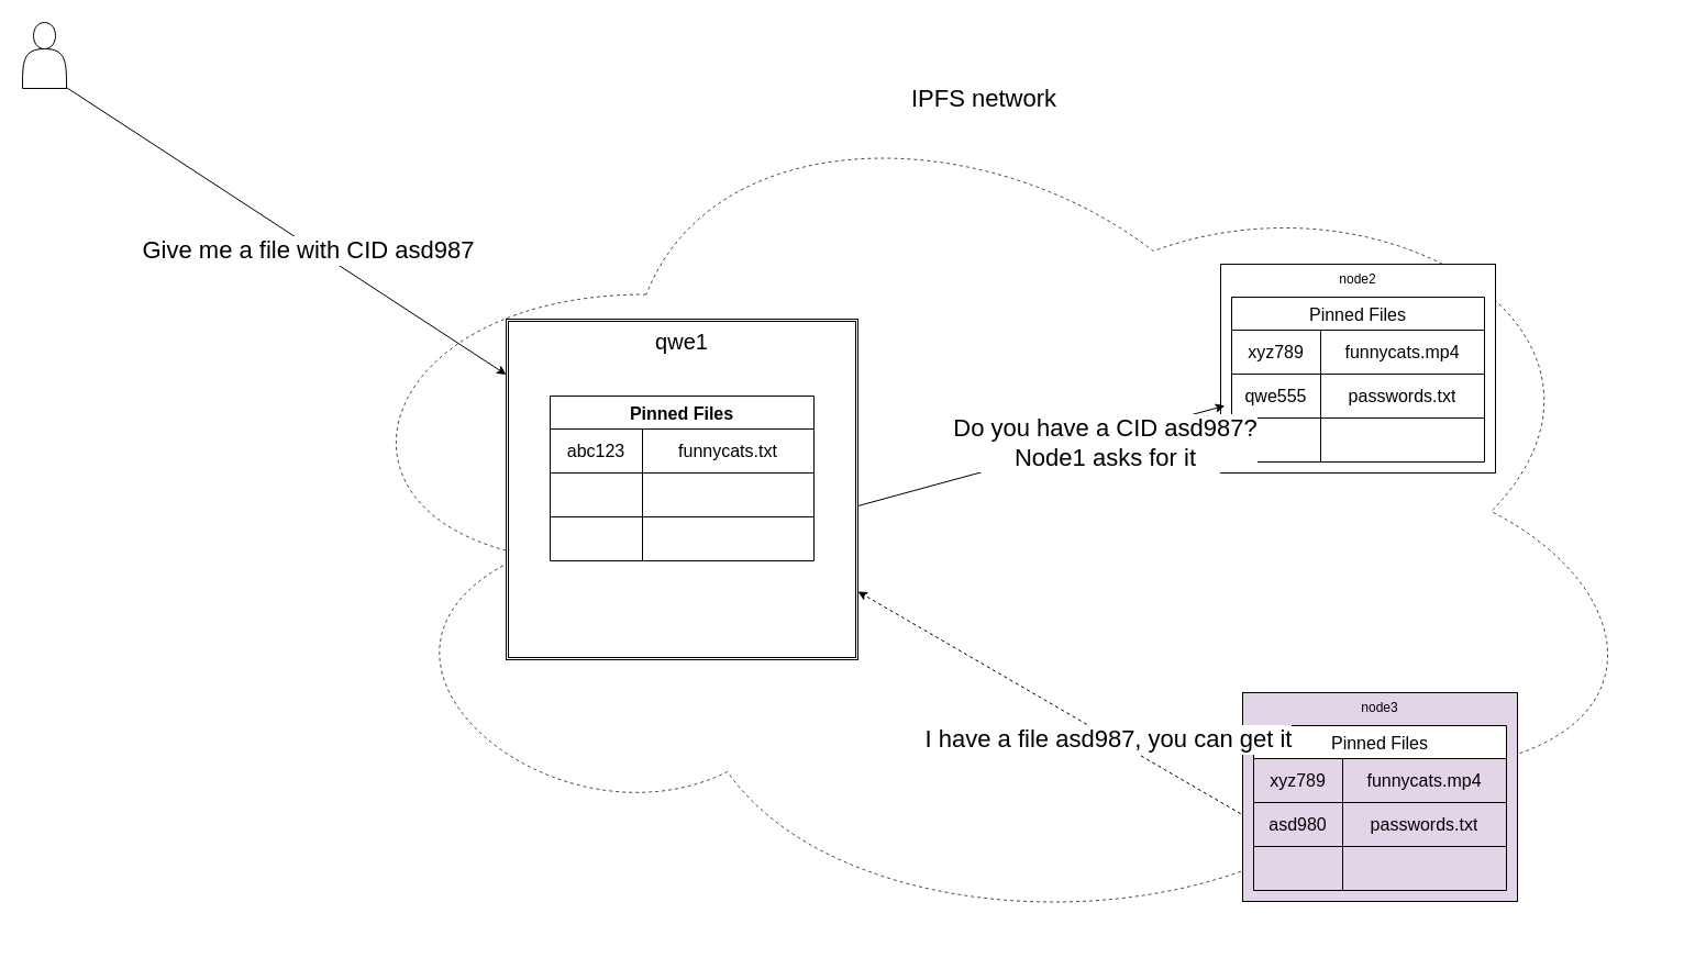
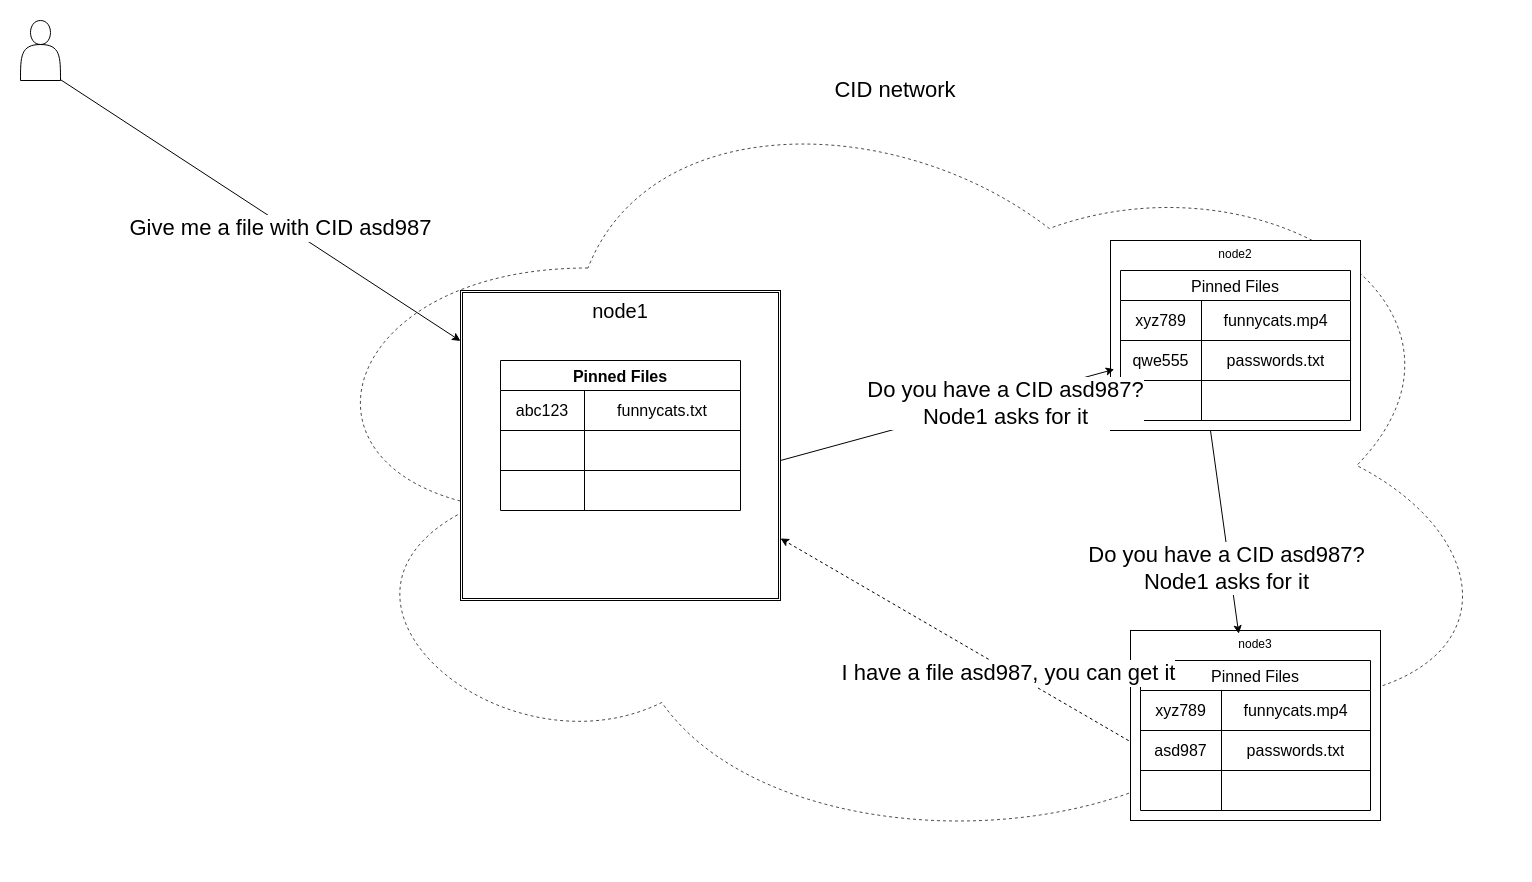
  <mxCell id="0" />
  <mxCell id="1" parent="0" />
- <mxCell id="2" value="IPFS network" style="ellipse;shape=cloud;whiteSpace=wrap;html=1;fontSize=22;verticalAlign=top;align=center;opacity=70;dashed=1;" parent="1" vertex="1"><mxGeometry x="280" width="1230" height="790" as="geometry" y="70" /></mxCell>
- <mxCell id="3" value="qwe1" style="shape=ext;double=1;rounded=0;whiteSpace=wrap;html=1;fontSize=20;verticalAlign=top;" parent="1" vertex="1"><mxGeometry x="460" y="290" width="320" height="310" as="geometry" /></mxCell>
+ <mxCell id="2" value="CID network" style="ellipse;shape=cloud;whiteSpace=wrap;html=1;fontSize=22;verticalAlign=top;align=center;opacity=70;dashed=1;" parent="1" vertex="1"><mxGeometry x="280" width="1230" height="790" as="geometry" y="70" /></mxCell>
+ <mxCell id="3" value="node1" style="shape=ext;double=1;rounded=0;whiteSpace=wrap;html=1;fontSize=20;verticalAlign=top;" parent="1" vertex="1"><mxGeometry x="460" y="290" width="320" height="310" as="geometry" /></mxCell>
  <mxCell id="4" value="Pinned Files" style="shape=table;startSize=30;container=1;collapsible=0;childLayout=tableLayout;strokeColor=default;fontSize=16;align=center;fontStyle=1" parent="1" vertex="1"><mxGeometry x="500" y="360" width="240" height="150" as="geometry" /></mxCell>
  <mxCell id="5" value="" style="shape=tableRow;horizontal=0;startSize=0;swimlaneHead=0;swimlaneBody=0;strokeColor=inherit;top=0;left=0;bottom=0;right=0;collapsible=0;dropTarget=0;fillColor=none;points=[[0,0.5],[1,0.5]];portConstraint=eastwest;fontSize=16;" parent="4" vertex="1"><mxGeometry y="30" width="240" height="40" as="geometry" /></mxCell>
  <mxCell id="6" value="abc123" style="shape=partialRectangle;html=1;whiteSpace=wrap;connectable=0;strokeColor=inherit;overflow=hidden;fillColor=none;top=0;left=0;bottom=0;right=0;pointerEvents=1;fontSize=16;" parent="5" vertex="1"><mxGeometry width="84" height="40" as="geometry"><mxRectangle width="84" height="40" as="alternateBounds" /></mxGeometry></mxCell>
  <mxCell id="7" value="&lt;div align=&quot;center&quot;&gt;funnycats.txt&lt;/div&gt;" style="shape=partialRectangle;html=1;whiteSpace=wrap;connectable=0;strokeColor=inherit;overflow=hidden;fillColor=none;top=0;left=0;bottom=0;right=0;pointerEvents=1;fontSize=16;align=center;" parent="5" vertex="1"><mxGeometry x="84" width="156" height="40" as="geometry"><mxRectangle width="156" height="40" as="alternateBounds" /></mxGeometry></mxCell>
  <mxCell id="8" value="" style="shape=tableRow;horizontal=0;startSize=0;swimlaneHead=0;swimlaneBody=0;strokeColor=inherit;top=0;left=0;bottom=0;right=0;collapsible=0;dropTarget=0;fillColor=none;points=[[0,0.5],[1,0.5]];portConstraint=eastwest;fontSize=16;" parent="4" vertex="1"><mxGeometry y="70" width="240" height="40" as="geometry" /></mxCell>
  <mxCell id="9" value="" style="shape=partialRectangle;html=1;whiteSpace=wrap;connectable=0;strokeColor=inherit;overflow=hidden;fillColor=none;top=0;left=0;bottom=0;right=0;pointerEvents=1;fontSize=16;" parent="8" vertex="1"><mxGeometry width="84" height="40" as="geometry"><mxRectangle width="84" height="40" as="alternateBounds" /></mxGeometry></mxCell>
  <mxCell id="10" value="" style="shape=partialRectangle;html=1;whiteSpace=wrap;connectable=0;strokeColor=inherit;overflow=hidden;fillColor=none;top=0;left=0;bottom=0;right=0;pointerEvents=1;fontSize=16;" parent="8" vertex="1"><mxGeometry x="84" width="156" height="40" as="geometry"><mxRectangle width="156" height="40" as="alternateBounds" /></mxGeometry></mxCell>
  <mxCell id="11" value="" style="shape=tableRow;horizontal=0;startSize=0;swimlaneHead=0;swimlaneBody=0;strokeColor=inherit;top=0;left=0;bottom=0;right=0;collapsible=0;dropTarget=0;fillColor=none;points=[[0,0.5],[1,0.5]];portConstraint=eastwest;fontSize=16;" parent="4" vertex="1"><mxGeometry y="110" width="240" height="40" as="geometry" /></mxCell>
  <mxCell id="12" value="" style="shape=partialRectangle;html=1;whiteSpace=wrap;connectable=0;strokeColor=inherit;overflow=hidden;fillColor=none;top=0;left=0;bottom=0;right=0;pointerEvents=1;fontSize=16;" parent="11" vertex="1"><mxGeometry width="84" height="40" as="geometry"><mxRectangle width="84" height="40" as="alternateBounds" /></mxGeometry></mxCell>
  <mxCell id="13" value="" style="shape=partialRectangle;html=1;whiteSpace=wrap;connectable=0;strokeColor=inherit;overflow=hidden;fillColor=none;top=0;left=0;bottom=0;right=0;pointerEvents=1;fontSize=16;" parent="11" vertex="1"><mxGeometry x="84" width="156" height="40" as="geometry"><mxRectangle width="156" height="40" as="alternateBounds" /></mxGeometry></mxCell>
  <mxCell id="14" value="node2" style="rounded=0;whiteSpace=wrap;html=1;verticalAlign=top;" parent="1" vertex="1"><mxGeometry x="1110" y="240" width="250" height="190" as="geometry" /></mxCell>
  <mxCell id="15" value="Pinned Files" style="shape=table;startSize=30;container=1;collapsible=0;childLayout=tableLayout;strokeColor=default;fontSize=16;align=center;" parent="1" vertex="1"><mxGeometry x="1120" y="270" width="230" height="150" as="geometry" /></mxCell>
  <mxCell id="16" value="" style="shape=tableRow;horizontal=0;startSize=0;swimlaneHead=0;swimlaneBody=0;strokeColor=inherit;top=0;left=0;bottom=0;right=0;collapsible=0;dropTarget=0;fillColor=none;points=[[0,0.5],[1,0.5]];portConstraint=eastwest;fontSize=16;" parent="15" vertex="1"><mxGeometry y="30" width="230" height="40" as="geometry" /></mxCell>
  <mxCell id="17" value="xyz789" style="shape=partialRectangle;html=1;whiteSpace=wrap;connectable=0;strokeColor=inherit;overflow=hidden;fillColor=none;top=0;left=0;bottom=0;right=0;pointerEvents=1;fontSize=16;" parent="16" vertex="1"><mxGeometry width="81" height="40" as="geometry"><mxRectangle width="81" height="40" as="alternateBounds" /></mxGeometry></mxCell>
  <mxCell id="18" value="&lt;div&gt;funnycats.mp4&lt;/div&gt;" style="shape=partialRectangle;html=1;whiteSpace=wrap;connectable=0;strokeColor=inherit;overflow=hidden;fillColor=none;top=0;left=0;bottom=0;right=0;pointerEvents=1;fontSize=16;align=center;" parent="16" vertex="1"><mxGeometry x="81" width="149" height="40" as="geometry"><mxRectangle width="149" height="40" as="alternateBounds" /></mxGeometry></mxCell>
  <mxCell id="19" value="" style="shape=tableRow;horizontal=0;startSize=0;swimlaneHead=0;swimlaneBody=0;strokeColor=inherit;top=0;left=0;bottom=0;right=0;collapsible=0;dropTarget=0;fillColor=none;points=[[0,0.5],[1,0.5]];portConstraint=eastwest;fontSize=16;" parent="15" vertex="1"><mxGeometry y="70" width="230" height="40" as="geometry" /></mxCell>
  <mxCell id="20" value="qwe555" style="shape=partialRectangle;html=1;whiteSpace=wrap;connectable=0;strokeColor=inherit;overflow=hidden;fillColor=none;top=0;left=0;bottom=0;right=0;pointerEvents=1;fontSize=16;" parent="19" vertex="1"><mxGeometry width="81" height="40" as="geometry"><mxRectangle width="81" height="40" as="alternateBounds" /></mxGeometry></mxCell>
  <mxCell id="21" value="passwords.txt" style="shape=partialRectangle;html=1;whiteSpace=wrap;connectable=0;strokeColor=inherit;overflow=hidden;fillColor=none;top=0;left=0;bottom=0;right=0;pointerEvents=1;fontSize=16;" parent="19" vertex="1"><mxGeometry x="81" width="149" height="40" as="geometry"><mxRectangle width="149" height="40" as="alternateBounds" /></mxGeometry></mxCell>
  <mxCell id="22" value="" style="shape=tableRow;horizontal=0;startSize=0;swimlaneHead=0;swimlaneBody=0;strokeColor=inherit;top=0;left=0;bottom=0;right=0;collapsible=0;dropTarget=0;fillColor=none;points=[[0,0.5],[1,0.5]];portConstraint=eastwest;fontSize=16;" parent="15" vertex="1"><mxGeometry y="110" width="230" height="40" as="geometry" /></mxCell>
  <mxCell id="23" value="" style="shape=partialRectangle;html=1;whiteSpace=wrap;connectable=0;strokeColor=inherit;overflow=hidden;fillColor=none;top=0;left=0;bottom=0;right=0;pointerEvents=1;fontSize=16;" parent="22" vertex="1"><mxGeometry width="81" height="40" as="geometry"><mxRectangle width="81" height="40" as="alternateBounds" /></mxGeometry></mxCell>
  <mxCell id="24" value="" style="shape=partialRectangle;html=1;whiteSpace=wrap;connectable=0;strokeColor=inherit;overflow=hidden;fillColor=none;top=0;left=0;bottom=0;right=0;pointerEvents=1;fontSize=16;" parent="22" vertex="1"><mxGeometry x="81" width="149" height="40" as="geometry"><mxRectangle width="149" height="40" as="alternateBounds" /></mxGeometry></mxCell>
- <mxCell id="25" value="node3" style="rounded=0;whiteSpace=wrap;html=1;verticalAlign=top;fillColor=#e1d5e7;" parent="1" vertex="1"><mxGeometry x="1130" y="630" width="250" height="190" as="geometry" /></mxCell>
+ <mxCell id="25" value="node3" style="rounded=0;whiteSpace=wrap;html=1;verticalAlign=top;" parent="1" vertex="1"><mxGeometry x="1130" y="630" width="250" height="190" as="geometry" /></mxCell>
  <mxCell id="26" value="Pinned Files" style="shape=table;startSize=30;container=1;collapsible=0;childLayout=tableLayout;strokeColor=default;fontSize=16;align=center;" parent="1" vertex="1"><mxGeometry x="1140" y="660" width="230" height="150" as="geometry" /></mxCell>
  <mxCell id="27" value="" style="shape=tableRow;horizontal=0;startSize=0;swimlaneHead=0;swimlaneBody=0;strokeColor=inherit;top=0;left=0;bottom=0;right=0;collapsible=0;dropTarget=0;fillColor=none;points=[[0,0.5],[1,0.5]];portConstraint=eastwest;fontSize=16;" parent="26" vertex="1"><mxGeometry y="30" width="230" height="40" as="geometry" /></mxCell>
  <mxCell id="28" value="xyz789" style="shape=partialRectangle;html=1;whiteSpace=wrap;connectable=0;strokeColor=inherit;overflow=hidden;fillColor=none;top=0;left=0;bottom=0;right=0;pointerEvents=1;fontSize=16;" parent="27" vertex="1"><mxGeometry width="81" height="40" as="geometry"><mxRectangle width="81" height="40" as="alternateBounds" /></mxGeometry></mxCell>
  <mxCell id="29" value="&lt;div&gt;funnycats.mp4&lt;/div&gt;" style="shape=partialRectangle;html=1;whiteSpace=wrap;connectable=0;strokeColor=inherit;overflow=hidden;fillColor=none;top=0;left=0;bottom=0;right=0;pointerEvents=1;fontSize=16;align=center;" parent="27" vertex="1"><mxGeometry x="81" width="149" height="40" as="geometry"><mxRectangle width="149" height="40" as="alternateBounds" /></mxGeometry></mxCell>
  <mxCell id="30" value="" style="shape=tableRow;horizontal=0;startSize=0;swimlaneHead=0;swimlaneBody=0;strokeColor=inherit;top=0;left=0;bottom=0;right=0;collapsible=0;dropTarget=0;fillColor=none;points=[[0,0.5],[1,0.5]];portConstraint=eastwest;fontSize=16;" parent="26" vertex="1"><mxGeometry y="70" width="230" height="40" as="geometry" /></mxCell>
- <mxCell id="31" value="asd980" style="shape=partialRectangle;html=1;whiteSpace=wrap;connectable=0;strokeColor=inherit;overflow=hidden;fillColor=none;top=0;left=0;bottom=0;right=0;pointerEvents=1;fontSize=16;" parent="30" vertex="1"><mxGeometry width="81" height="40" as="geometry"><mxRectangle width="81" height="40" as="alternateBounds" /></mxGeometry></mxCell>
+ <mxCell id="31" value="asd987" style="shape=partialRectangle;html=1;whiteSpace=wrap;connectable=0;strokeColor=inherit;overflow=hidden;fillColor=none;top=0;left=0;bottom=0;right=0;pointerEvents=1;fontSize=16;" parent="30" vertex="1"><mxGeometry width="81" height="40" as="geometry"><mxRectangle width="81" height="40" as="alternateBounds" /></mxGeometry></mxCell>
  <mxCell id="32" value="passwords.txt" style="shape=partialRectangle;html=1;whiteSpace=wrap;connectable=0;strokeColor=inherit;overflow=hidden;fillColor=none;top=0;left=0;bottom=0;right=0;pointerEvents=1;fontSize=16;" parent="30" vertex="1"><mxGeometry x="81" width="149" height="40" as="geometry"><mxRectangle width="149" height="40" as="alternateBounds" /></mxGeometry></mxCell>
  <mxCell id="33" value="" style="shape=tableRow;horizontal=0;startSize=0;swimlaneHead=0;swimlaneBody=0;strokeColor=inherit;top=0;left=0;bottom=0;right=0;collapsible=0;dropTarget=0;fillColor=none;points=[[0,0.5],[1,0.5]];portConstraint=eastwest;fontSize=16;" parent="26" vertex="1"><mxGeometry y="110" width="230" height="40" as="geometry" /></mxCell>
  <mxCell id="34" value="" style="shape=partialRectangle;html=1;whiteSpace=wrap;connectable=0;strokeColor=inherit;overflow=hidden;fillColor=none;top=0;left=0;bottom=0;right=0;pointerEvents=1;fontSize=16;" parent="33" vertex="1"><mxGeometry width="81" height="40" as="geometry"><mxRectangle width="81" height="40" as="alternateBounds" /></mxGeometry></mxCell>
  <mxCell id="35" value="" style="shape=partialRectangle;html=1;whiteSpace=wrap;connectable=0;strokeColor=inherit;overflow=hidden;fillColor=none;top=0;left=0;bottom=0;right=0;pointerEvents=1;fontSize=16;" parent="33" vertex="1"><mxGeometry x="81" width="149" height="40" as="geometry"><mxRectangle width="149" height="40" as="alternateBounds" /></mxGeometry></mxCell>
  <mxCell id="36" value="" style="shape=actor;whiteSpace=wrap;html=1;" parent="1" vertex="1"><mxGeometry x="20" y="20" width="40" height="60" as="geometry" /></mxCell>
  <mxCell id="37" value="" style="endArrow=classic;html=1;rounded=0;exitX=0.989;exitY=0.981;exitDx=0;exitDy=0;exitPerimeter=0;fontSize=22;" parent="1" source="36" target="3" edge="1"><mxGeometry width="50" height="50" relative="1" as="geometry"><mxPoint x="910" y="550" as="sourcePoint" /><mxPoint x="960" y="500" as="targetPoint" /></mxGeometry></mxCell>
  <mxCell id="38" value="&lt;div&gt;Give me a file with CID asd987&lt;/div&gt;" style="edgeLabel;html=1;align=center;verticalAlign=middle;resizable=0;points=[];fontSize=22;" parent="37" vertex="1" connectable="0"><mxGeometry x="0.11" y="-4" relative="1" as="geometry"><mxPoint as="offset" /></mxGeometry></mxCell>
  <mxCell id="39" value="" style="endArrow=classic;html=1;rounded=0;entryX=0.015;entryY=0.678;entryDx=0;entryDy=0;entryPerimeter=0;" parent="1" target="14" edge="1"><mxGeometry width="50" height="50" relative="1" as="geometry"><mxPoint x="780" y="460" as="sourcePoint" /><mxPoint x="960" y="500" as="targetPoint" /></mxGeometry></mxCell>
  <mxCell id="40" value="&lt;div&gt;Do you have a CID asd987?&lt;/div&gt;&lt;div&gt;Node1 asks for it&lt;/div&gt;" style="edgeLabel;html=1;align=center;verticalAlign=middle;resizable=0;points=[];fontSize=22;" parent="39" vertex="1" connectable="0"><mxGeometry x="0.344" y="-4" relative="1" as="geometry"><mxPoint as="offset" /></mxGeometry></mxCell>
+ <mxCell id="41" value="" style="endArrow=classic;html=1;rounded=0;entryX=0.433;entryY=0.017;entryDx=0;entryDy=0;entryPerimeter=0;exitX=0.4;exitY=1;exitDx=0;exitDy=0;exitPerimeter=0;" parent="1" source="14" target="25" edge="1"><mxGeometry width="50" height="50" relative="1" as="geometry"><mxPoint x="790" y="470" as="sourcePoint" /><mxPoint x="1124" y="379" as="targetPoint" /></mxGeometry></mxCell>
+ <mxCell id="42" value="&lt;div&gt;Do you have a CID asd987?&lt;/div&gt;&lt;div&gt;Node1 asks for it&lt;/div&gt;" style="edgeLabel;html=1;align=center;verticalAlign=middle;resizable=0;points=[];fontSize=22;" parent="41" vertex="1" connectable="0"><mxGeometry x="0.344" y="-4" relative="1" as="geometry"><mxPoint as="offset" /></mxGeometry></mxCell>
  <mxCell id="43" value="" style="endArrow=classic;html=1;rounded=0;exitX=-0.007;exitY=0.58;exitDx=0;exitDy=0;exitPerimeter=0;dashed=1;" parent="1" source="25" target="3" edge="1"><mxGeometry width="50" height="50" relative="1" as="geometry"><mxPoint x="910" y="550" as="sourcePoint" /><mxPoint x="960" y="500" as="targetPoint" /></mxGeometry></mxCell>
  <mxCell id="44" value="I have a file asd987, you can get it" style="edgeLabel;html=1;align=center;verticalAlign=middle;resizable=0;points=[];fontSize=22;" parent="43" vertex="1" connectable="0"><mxGeometry x="-0.311" y="2" relative="1" as="geometry"><mxPoint as="offset" /></mxGeometry></mxCell>
